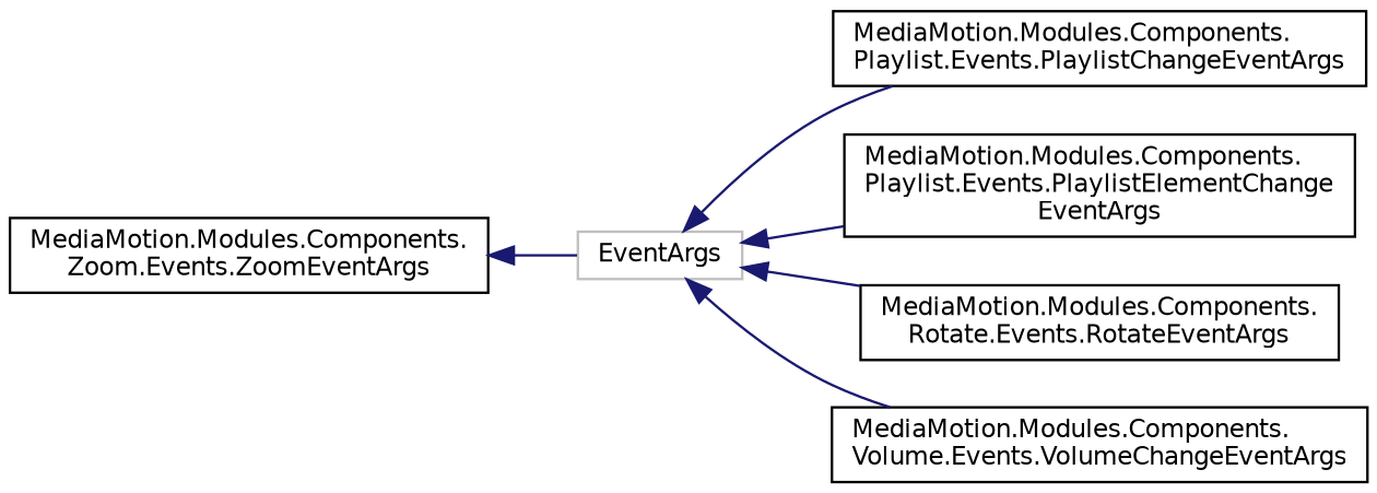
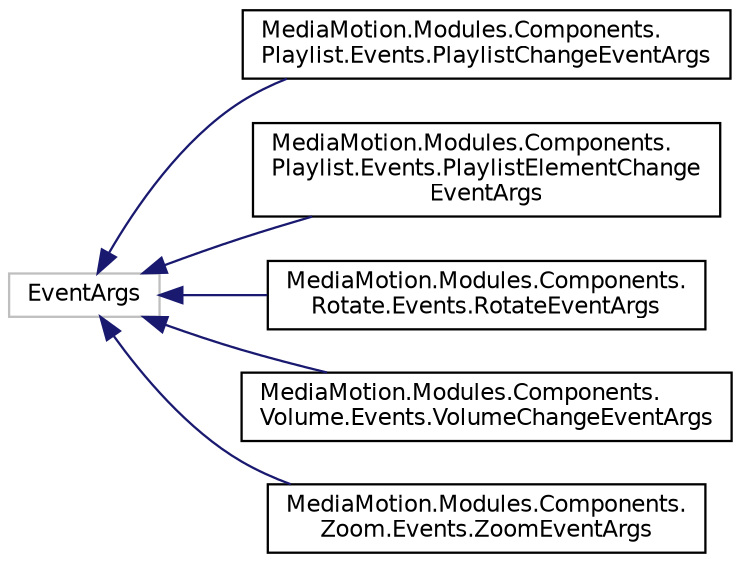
  digraph {
    fontname="DejaVu Sans"
    rankdir=LR
    node [color=black fillcolor=white fontname="DejaVu Sans" fontsize=10 shape=record style=filled]
    edge [color=midnightblue dir=back fontname="DejaVu Sans" fontsize=10 labelfontname=Helvetica labelfontsize=10 style=solid]
    n1 [color=grey75 height=0.2 label=EventArgs width=0.4]
    n2 [height=0.2 label="MediaMotion.Modules.Components.\lPlaylist.Events.PlaylistChangeEventArgs" width=0.4]
    n3 [height=0.2 label="MediaMotion.Modules.Components.\lPlaylist.Events.PlaylistElementChange\lEventArgs" width=0.4]
    n4 [height=0.2 label="MediaMotion.Modules.Components.\lRotate.Events.RotateEventArgs" width=0.4]
    n5 [height=0.2 label="MediaMotion.Modules.Components.\lVolume.Events.VolumeChangeEventArgs" width=0.4]
    n6 [height=0.2 label="MediaMotion.Modules.Components.\lZoom.Events.ZoomEventArgs" width=0.4]
    n1 -> n2
    n1 -> n3
    n1 -> n4
    n1 -> n5
-   n6 -> n1
+   n1 -> n6
  }
